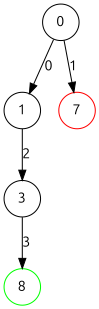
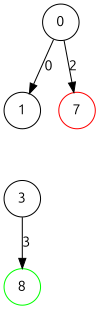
  digraph {
    fontname=Ubuntu
    node [fontname=Ubuntu shape=circle]
    edge [fontname=Ubuntu]
    0
    1
    n3 [color=red label=7]
    3
    n5 [color=green label=8]
    0 -> 1 [label=0]
-   0 -> n3 [label=1]
-   1 -> 3 [label=2]
+   0 -> n3 [label=2]
    3 -> n5 [label=3]
  }
